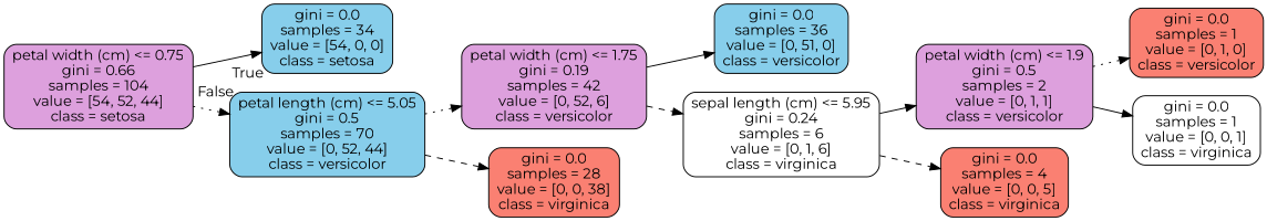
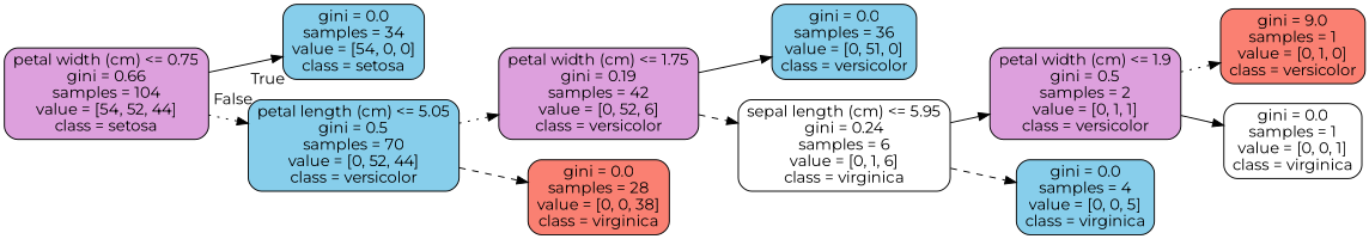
  digraph {
    fontname=Montserrat
    rankdir=LR
    node [color=black fillcolor=skyblue fontname=Montserrat shape=box style="filled, rounded"]
    edge [fontname=Montserrat style=solid]
    n1 [fillcolor=plum label="petal width (cm) <= 0.75\ngini = 0.66\nsamples = 104\nvalue = [54, 52, 44]\nclass = setosa"]
    n2 [label="gini = 0.0\nsamples = 34\nvalue = [54, 0, 0]\nclass = setosa"]
    n3 [label="petal length (cm) <= 5.05\ngini = 0.5\nsamples = 70\nvalue = [0, 52, 44]\nclass = versicolor"]
    n4 [fillcolor=plum label="petal width (cm) <= 1.75\ngini = 0.19\nsamples = 42\nvalue = [0, 52, 6]\nclass = versicolor"]
    n5 [fillcolor=salmon label="gini = 0.0\nsamples = 28\nvalue = [0, 0, 38]\nclass = virginica"]
    n6 [label="gini = 0.0\nsamples = 36\nvalue = [0, 51, 0]\nclass = versicolor"]
    n7 [fillcolor=white label="sepal length (cm) <= 5.95\ngini = 0.24\nsamples = 6\nvalue = [0, 1, 6]\nclass = virginica"]
    n8 [fillcolor=plum label="petal width (cm) <= 1.9\ngini = 0.5\nsamples = 2\nvalue = [0, 1, 1]\nclass = versicolor"]
-   n9 [fillcolor=salmon label="gini = 0.0\nsamples = 4\nvalue = [0, 0, 5]\nclass = virginica"]
-   n10 [fillcolor=salmon label="gini = 0.0\nsamples = 1\nvalue = [0, 1, 0]\nclass = versicolor"]
+   n9 [label="gini = 0.0\nsamples = 4\nvalue = [0, 0, 5]\nclass = virginica"]
+   n10 [fillcolor=salmon label="gini = 9.0\nsamples = 1\nvalue = [0, 1, 0]\nclass = versicolor"]
    n11 [fillcolor=white label="gini = 0.0\nsamples = 1\nvalue = [0, 0, 1]\nclass = virginica"]
    n1 -> n2 [headlabel=True labelangle=45 labeldistance=2.5]
    n1 -> n3 [headlabel=False labelangle=-45 labeldistance=2.5 style=dotted]
    n3 -> n4 [style=dotted]
    n3 -> n5 [style=dashed]
    n4 -> n6
    n4 -> n7 [style=dashed]
    n7 -> n8
    n7 -> n9 [style=dashed]
    n8 -> n10 [style=dotted]
    n8 -> n11
  }
